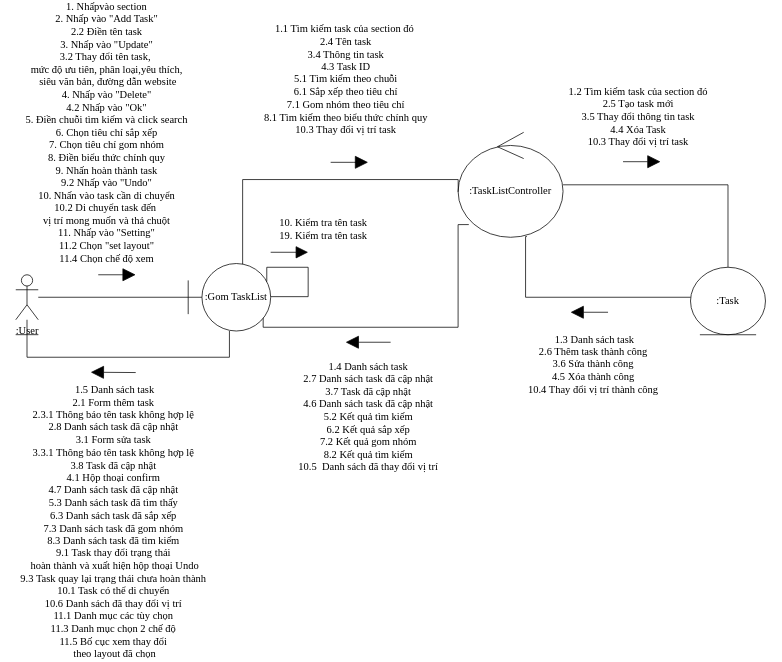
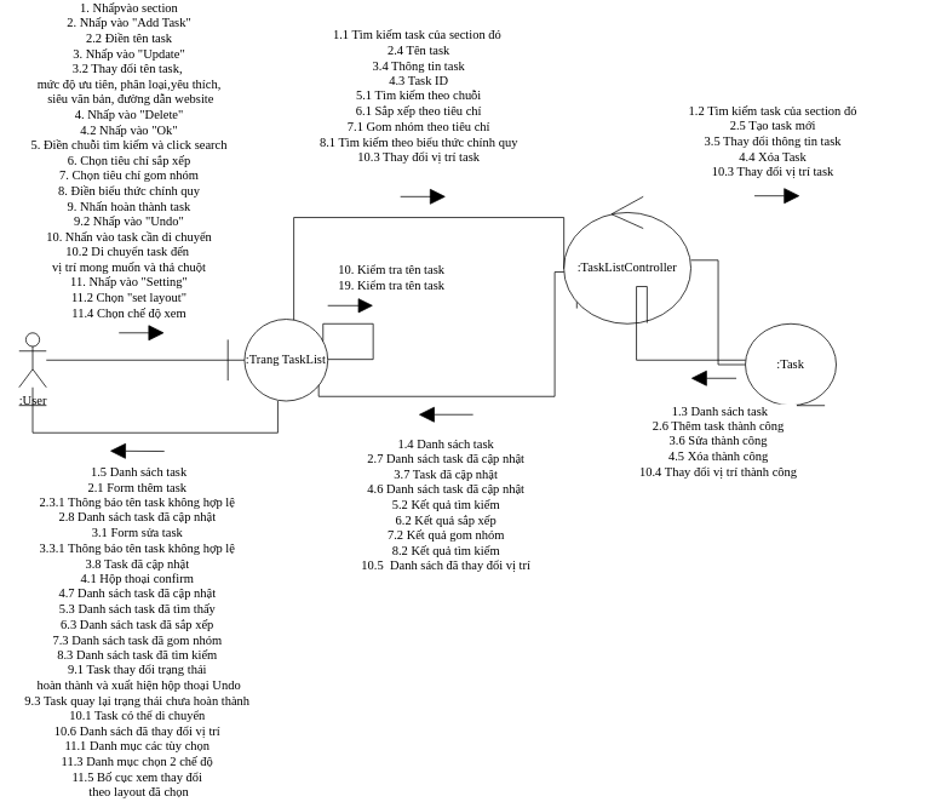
  <mxCell id="0" />
  <mxCell id="1" parent="0" />
  <mxCell id="2" style="endArrow=none;html=1;fontSize=14;fontFamily=Verdana;" parent="1" source="3" target="9" edge="1"><mxGeometry relative="1" as="geometry" /></mxCell>
  <mxCell id="3" value="&lt;u style=&quot;font-size: 14px;&quot;&gt;:User&lt;/u&gt;" style="shape=umlActor;verticalLabelPosition=bottom;verticalAlign=top;html=1;fontSize=14;fontFamily=Verdana;" parent="1" vertex="1"><mxGeometry x="20" y="210" width="30" height="60" as="geometry" /></mxCell>
  <mxCell id="4" style="edgeStyle=orthogonalEdgeStyle;rounded=0;orthogonalLoop=1;jettySize=auto;html=1;endArrow=none;endFill=0;fontSize=14;fontFamily=Verdana;" parent="1" source="6" target="11" edge="1"><mxGeometry relative="1" as="geometry" /></mxCell>
  <mxCell id="5" style="edgeStyle=orthogonalEdgeStyle;rounded=0;orthogonalLoop=1;jettySize=auto;html=1;entryX=0.882;entryY=0.836;entryDx=0;entryDy=0;endArrow=none;endFill=0;fontSize=14;entryPerimeter=0;exitX=0.102;exitY=0.879;exitDx=0;exitDy=0;exitPerimeter=0;fontFamily=Verdana;" parent="1" source="6" target="9" edge="1"><mxGeometry relative="1" as="geometry"><Array as="points"><mxPoint x="610" y="143" /><mxPoint x="610" y="280" /><mxPoint x="350" y="280" /><mxPoint x="350" y="263" /><mxPoint x="347" y="263" /></Array></mxGeometry></mxCell>
- <mxCell id="6" value="&lt;span style=&quot;font-size: 14px;&quot;&gt;:TaskListController&lt;/span&gt;" style="ellipse;shape=umlControl;whiteSpace=wrap;html=1;fontSize=14;fontFamily=Verdana;" parent="1" vertex="1"><mxGeometry x="610" y="20" width="140" height="140" as="geometry" /></mxCell>
+ <mxCell id="6" value="&lt;span style=&quot;font-size: 14px;&quot;&gt;:TaskListController&lt;/span&gt;" style="ellipse;shape=umlControl;whiteSpace=wrap;html=1;fontSize=14;fontFamily=Verdana;" parent="1" vertex="1"><mxGeometry x="620" y="60" width="140" height="140" as="geometry" /></mxCell>
  <mxCell id="7" style="edgeStyle=orthogonalEdgeStyle;rounded=0;orthogonalLoop=1;jettySize=auto;html=1;entryX=0.001;entryY=0.568;entryDx=0;entryDy=0;entryPerimeter=0;endArrow=none;endFill=0;fontSize=14;exitX=0.66;exitY=0.022;exitDx=0;exitDy=0;exitPerimeter=0;fontFamily=Verdana;" parent="1" source="9" target="6" edge="1"><mxGeometry relative="1" as="geometry"><Array as="points"><mxPoint x="323" y="83" /></Array></mxGeometry></mxCell>
  <mxCell id="8" style="edgeStyle=orthogonalEdgeStyle;rounded=0;orthogonalLoop=1;jettySize=auto;html=1;endArrow=none;endFill=0;fontSize=14;fontFamily=Verdana;" parent="1" source="9" target="3" edge="1"><mxGeometry relative="1" as="geometry"><Array as="points"><mxPoint x="305" y="320" /><mxPoint x="35" y="320" /></Array></mxGeometry></mxCell>
- <mxCell id="9" value="&lt;span style=&quot;font-size: 14px;&quot;&gt;:Gom TaskList&lt;/span&gt;" style="shape=umlBoundary;whiteSpace=wrap;html=1;fontSize=14;fontFamily=Verdana;" parent="1" vertex="1"><mxGeometry x="250" y="195" width="110" height="90" as="geometry" /></mxCell>
+ <mxCell id="9" value="&lt;span style=&quot;font-size: 14px;&quot;&gt;:Trang TaskList&lt;/span&gt;" style="shape=umlBoundary;whiteSpace=wrap;html=1;fontSize=14;fontFamily=Verdana;" parent="1" vertex="1"><mxGeometry x="250" y="195" width="110" height="90" as="geometry" /></mxCell>
  <mxCell id="10" style="edgeStyle=orthogonalEdgeStyle;rounded=0;orthogonalLoop=1;jettySize=auto;html=1;endArrow=none;endFill=0;fontSize=14;entryX=0.655;entryY=0.993;entryDx=0;entryDy=0;entryPerimeter=0;fontFamily=Verdana;" parent="1" source="11" target="6" edge="1"><mxGeometry relative="1" as="geometry"><mxPoint x="680" y="110" as="targetPoint" /><Array as="points"><mxPoint x="700" y="240" /><mxPoint x="700" y="159" /></Array></mxGeometry></mxCell>
- <mxCell id="11" value="&lt;span style=&quot;font-size: 14px;&quot;&gt;:Task&lt;/span&gt;" style="ellipse;shape=umlEntity;whiteSpace=wrap;html=1;fontSize=14;fontFamily=Verdana;" parent="1" vertex="1"><mxGeometry x="920" y="200" width="100" height="90" as="geometry" /></mxCell>
+ <mxCell id="11" value="&lt;span style=&quot;font-size: 14px;&quot;&gt;:Task&lt;/span&gt;" style="ellipse;shape=umlEntity;whiteSpace=wrap;html=1;fontSize=14;fontFamily=Verdana;" parent="1" vertex="1"><mxGeometry x="820" y="200" width="100" height="90" as="geometry" /></mxCell>
  <mxCell id="12" value="" style="endArrow=block;html=1;fontSize=14;endFill=1;endSize=15;fontFamily=Verdana;" parent="1" edge="1"><mxGeometry width="50" height="50" relative="1" as="geometry"><mxPoint x="130" y="210" as="sourcePoint" /><mxPoint x="180" y="210" as="targetPoint" /></mxGeometry></mxCell>
  <mxCell id="13" value="&lt;font style=&quot;font-size: 14px&quot;&gt;&lt;font style=&quot;font-size: 14px&quot;&gt;&lt;font style=&quot;font-size: 14px&quot;&gt;&lt;span style=&quot;font-size: 14px&quot;&gt;1. Nhấpvào&amp;nbsp;section&lt;br style=&quot;font-size: 14px&quot;&gt;&lt;/span&gt;&lt;span style=&quot;font-size: 14px&quot;&gt;2. Nhấp vào &quot;Add Task&quot;&lt;br style=&quot;font-size: 14px&quot;&gt;&lt;/span&gt;&lt;span style=&quot;font-size: 14px&quot;&gt;2.2 Điền tên task&lt;br style=&quot;font-size: 14px&quot;&gt;3. Nhấp vào &quot;Update&quot;&lt;br style=&quot;font-size: 14px&quot;&gt;&lt;/span&gt;&lt;font style=&quot;font-size: 14px&quot;&gt;&lt;span style=&quot;font-size: 14px&quot;&gt;3.2 Thay đổi tên task,&amp;nbsp;&lt;/span&gt;&lt;br style=&quot;font-size: 14px&quot;&gt;&lt;span style=&quot;font-size: 14px&quot;&gt;mức độ ưu tiên, phân loại&lt;/span&gt;&lt;span style=&quot;font-size: 14px&quot;&gt;,yêu thích,&lt;br style=&quot;font-size: 14px&quot;&gt;&amp;nbsp;siêu văn bản,&amp;nbsp;&lt;/span&gt;&lt;span style=&quot;font-size: 14px&quot;&gt;đường dẫn website&lt;br style=&quot;font-size: 14px&quot;&gt;&lt;/span&gt;&lt;/font&gt;&lt;span style=&quot;font-size: 14px&quot;&gt;4. Nhấp vào &quot;Delete&quot;&lt;br style=&quot;font-size: 14px&quot;&gt;4.2 Nhấp vào &quot;Ok&quot;&lt;br style=&quot;font-size: 14px&quot;&gt;&lt;/span&gt;&lt;font style=&quot;font-size: 14px&quot;&gt;&lt;span style=&quot;font-size: 14px&quot;&gt;5. Điền chuỗi tìm kiếm&amp;nbsp;&lt;/span&gt;&lt;span style=&quot;font-size: 14px&quot;&gt;và click search&lt;br style=&quot;font-size: 14px&quot;&gt;&lt;/span&gt;&lt;/font&gt;&lt;span style=&quot;font-size: 14px&quot;&gt;6. Chọn tiêu chí sắp xếp&lt;/span&gt;&lt;br style=&quot;font-size: 14px&quot;&gt;&lt;span style=&quot;font-size: 14px&quot;&gt;7. Chọn tiêu chí gom nhóm&lt;/span&gt;&lt;br style=&quot;font-size: 14px&quot;&gt;&lt;span style=&quot;font-size: 14px&quot;&gt;8. Điền biểu thức chính quy&lt;br style=&quot;font-size: 14px&quot;&gt;&lt;/span&gt;&lt;span style=&quot;font-size: 14px&quot;&gt;9. Nhấn hoàn thành task&lt;br style=&quot;font-size: 14px&quot;&gt;&lt;/span&gt;&lt;/font&gt;&lt;span style=&quot;font-size: 14px&quot;&gt;9.2 Nhấp vào &quot;Undo&quot;&lt;br style=&quot;font-size: 14px&quot;&gt;&lt;/span&gt;&lt;span style=&quot;font-size: 14px&quot;&gt;10. Nhấn vào task cần di chuyển&lt;br style=&quot;font-size: 14px&quot;&gt;&lt;/span&gt;&lt;span style=&quot;font-size: 14px&quot;&gt;10.2 Di chuyển task đến&amp;nbsp;&lt;/span&gt;&lt;br style=&quot;font-size: 14px&quot;&gt;&lt;span style=&quot;font-size: 14px&quot;&gt;vị trí mong muốn và thả chuột&lt;br style=&quot;font-size: 14px&quot;&gt;&lt;/span&gt;&lt;/font&gt;&lt;span style=&quot;font-size: 14px&quot;&gt;11. Nhấp vào &quot;Setting&quot;&lt;br style=&quot;font-size: 14px&quot;&gt;&lt;/span&gt;&lt;span style=&quot;font-size: 14px&quot;&gt;11.2 Chọn &quot;set layout&quot;&lt;br style=&quot;font-size: 14px&quot;&gt;&lt;/span&gt;&lt;span style=&quot;font-size: 14px&quot;&gt;11.4 Chọn chế độ xem&lt;/span&gt;&lt;/font&gt;&lt;span style=&quot;font-size: 14px&quot;&gt;&lt;br style=&quot;font-size: 14px&quot;&gt;&lt;/span&gt;" style="edgeLabel;html=1;align=center;verticalAlign=middle;resizable=0;points=[];fontSize=14;fontFamily=Verdana;" parent="12" vertex="1" connectable="0"><mxGeometry x="-0.42" y="-1" relative="1" as="geometry"><mxPoint x="-5" y="-191" as="offset" /></mxGeometry></mxCell>
  <mxCell id="14" value="&lt;font style=&quot;font-size: 14px&quot;&gt;&lt;span style=&quot;font-size: 14px&quot;&gt;1.2 Tìm kiếm task của&amp;nbsp;&lt;/span&gt;&lt;span style=&quot;font-size: 14px&quot;&gt;section đó&lt;br style=&quot;font-size: 14px&quot;&gt;2.5 Tạo task mới&lt;br style=&quot;font-size: 14px&quot;&gt;3.5 Thay đổi thông tin task&lt;br style=&quot;font-size: 14px&quot;&gt;4.4 Xóa Task&lt;br style=&quot;font-size: 14px&quot;&gt;&lt;/span&gt;&lt;span style=&quot;font-size: 14px&quot;&gt;10.3 Thay đổi vị trí task&lt;/span&gt;&lt;/font&gt;&lt;span style=&quot;font-size: 14px&quot;&gt;&lt;br style=&quot;font-size: 14px&quot;&gt;&lt;/span&gt;" style="endArrow=block;html=1;fontSize=14;endFill=1;endSize=15;fontFamily=Verdana;" parent="1" edge="1"><mxGeometry x="-0.2" y="59" width="50" height="50" relative="1" as="geometry"><mxPoint x="830" y="59.17" as="sourcePoint" /><mxPoint x="880" y="59.17" as="targetPoint" /><mxPoint as="offset" /></mxGeometry></mxCell>
  <mxCell id="15" value="&lt;div style=&quot;font-size: 14px&quot;&gt;&lt;span style=&quot;font-size: 14px&quot;&gt;&lt;font style=&quot;font-size: 14px&quot;&gt;1.1 Tìm kiếm task của&amp;nbsp;&lt;/font&gt;&lt;/span&gt;&lt;span style=&quot;font-size: 14px&quot;&gt;section đó&amp;nbsp;&lt;/span&gt;&lt;/div&gt;&lt;span style=&quot;font-size: 14px&quot;&gt;&lt;div style=&quot;font-size: 14px&quot;&gt;&lt;font style=&quot;font-size: 14px&quot;&gt;2.4 Tên task&lt;/font&gt;&lt;/div&gt;&lt;div style=&quot;font-size: 14px&quot;&gt;&lt;font style=&quot;font-size: 14px&quot;&gt;3.4 Thông tin task&lt;/font&gt;&lt;/div&gt;&lt;div style=&quot;font-size: 14px&quot;&gt;&lt;font style=&quot;font-size: 14px&quot;&gt;4.3 Task ID&lt;/font&gt;&lt;/div&gt;&lt;div style=&quot;font-size: 14px&quot;&gt;&lt;font style=&quot;font-size: 14px&quot;&gt;&lt;span style=&quot;font-size: 14px&quot;&gt;&lt;font style=&quot;font-size: 14px&quot;&gt;5.1 Tìm kiếm theo chuỗi&lt;/font&gt;&lt;/span&gt;&lt;br style=&quot;font-size: 14px&quot;&gt;&lt;/font&gt;&lt;/div&gt;&lt;div style=&quot;font-size: 14px&quot;&gt;&lt;font style=&quot;font-size: 14px&quot;&gt;&lt;span style=&quot;font-size: 14px&quot;&gt;6.1 Sắp xếp theo tiêu chí&lt;/span&gt;&lt;br style=&quot;font-size: 14px&quot;&gt;&lt;span style=&quot;font-size: 14px&quot;&gt;7.1 Gom nhóm theo tiêu chí&lt;/span&gt;&lt;br style=&quot;font-size: 14px&quot;&gt;&lt;span style=&quot;font-size: 14px&quot;&gt;8.1 Tìm kiếm theo biểu thức chính quy&lt;/span&gt;&lt;/font&gt;&lt;/div&gt;&lt;div style=&quot;font-size: 14px&quot;&gt;10.3 Thay đổi vị trí task&lt;/div&gt;&lt;/span&gt;" style="endArrow=block;html=1;fontSize=14;align=center;endFill=1;endSize=15;fontFamily=Verdana;" parent="1" edge="1"><mxGeometry x="-0.2" y="110" width="50" height="50" relative="1" as="geometry"><mxPoint x="440" y="60" as="sourcePoint" /><mxPoint x="490" y="60" as="targetPoint" /><Array as="points"><mxPoint x="480" y="60" /></Array><mxPoint as="offset" /></mxGeometry></mxCell>
  <mxCell id="16" value="&lt;span style=&quot;font-size: 14px&quot;&gt;&amp;nbsp;1.3 Danh sách task&lt;br style=&quot;font-size: 14px&quot;&gt;&lt;/span&gt;&lt;span style=&quot;font-size: 14px&quot;&gt;2.6 Thêm task thành công&lt;br&gt;&lt;/span&gt;&lt;span style=&quot;font-size: 14px&quot;&gt;3.6 Sửa thành công&lt;br&gt;4.5 Xóa thành công&lt;br&gt;10.4 Thay đổi vị trí thành công&lt;br style=&quot;font-size: 14px&quot;&gt;&lt;/span&gt;" style="endArrow=block;html=1;fontSize=14;endFill=1;endSize=15;fontFamily=Verdana;" parent="1" edge="1"><mxGeometry x="-0.2" y="70" width="50" height="50" relative="1" as="geometry"><mxPoint x="810" y="260" as="sourcePoint" /><mxPoint x="760" y="260" as="targetPoint" /><mxPoint as="offset" /></mxGeometry></mxCell>
  <mxCell id="17" value="&lt;font style=&quot;font-size: 14px&quot;&gt;&lt;span style=&quot;font-size: 14px&quot;&gt;&lt;font style=&quot;font-size: 14px&quot;&gt;1.4 Danh sách task&lt;br&gt;2.7 Danh sách task đã cập nhật&lt;br style=&quot;font-size: 14px&quot;&gt;&lt;/font&gt;&lt;/span&gt;&lt;span style=&quot;font-size: 14px&quot;&gt;3.7 Task đã cập nhật&lt;br&gt;4.6 Danh sách task đã cập nhật&lt;br&gt;5.2 Kết quả tìm kiếm&lt;br style=&quot;font-size: 14px&quot;&gt;&lt;/span&gt;&lt;/font&gt;&lt;span style=&quot;font-size: 14px&quot;&gt;6.2 Kết quả sắp xếp&lt;/span&gt;&lt;br style=&quot;font-size: 14px&quot;&gt;&lt;span style=&quot;font-size: 14px&quot;&gt;7.2 Kết quả gom nhóm&lt;/span&gt;&lt;br style=&quot;font-size: 14px&quot;&gt;&lt;span style=&quot;font-size: 14px&quot;&gt;8.2 Kết quả tìm kiếm&lt;br&gt;&lt;/span&gt;&lt;span style=&quot;font-size: 14px&quot;&gt;&lt;font style=&quot;font-size: 14px&quot;&gt;10.5&amp;nbsp;&lt;/font&gt;&lt;/span&gt;&amp;nbsp;Danh sách đã thay đổi vị trí&lt;span style=&quot;font-size: 14px&quot;&gt;&lt;font style=&quot;font-size: 14px&quot;&gt;&lt;br style=&quot;font-size: 14px&quot;&gt;&lt;/font&gt;&lt;/span&gt;" style="endArrow=block;html=1;fontSize=14;endFill=1;jumpSize=7;sourcePerimeterSpacing=2;endSize=15;fontFamily=Verdana;" parent="1" edge="1"><mxGeometry y="100" width="50" height="50" relative="1" as="geometry"><mxPoint x="520" y="300" as="sourcePoint" /><mxPoint x="460" y="300" as="targetPoint" /><Array as="points" /><mxPoint as="offset" /></mxGeometry></mxCell>
  <mxCell id="18" value="" style="endArrow=block;html=1;fontSize=14;endFill=1;endSize=15;fontFamily=Verdana;" parent="1" edge="1"><mxGeometry width="50" height="50" relative="1" as="geometry"><mxPoint x="180" y="340.42" as="sourcePoint" /><mxPoint x="120" y="340" as="targetPoint" /><Array as="points" /></mxGeometry></mxCell>
  <mxCell id="19" value="&lt;font style=&quot;font-size: 14px&quot;&gt;&lt;font style=&quot;font-size: 14px&quot;&gt;&lt;font style=&quot;font-size: 14px&quot;&gt;&lt;span style=&quot;font-size: 14px&quot;&gt;&amp;nbsp;1.5 Danh sách task&lt;br style=&quot;font-size: 14px&quot;&gt;2.1 Form thêm task&lt;br&gt;2.3.1 Thông báo tên task không hợp lệ&lt;br style=&quot;font-size: 14px&quot;&gt;2.8 Danh sách task đã cập nhật&lt;br style=&quot;font-size: 14px&quot;&gt;3.1 Form sửa task&lt;br&gt;3.3.1 T&lt;/span&gt;hông báo tên task không hợp lệ&lt;span style=&quot;font-size: 14px&quot;&gt;&lt;br style=&quot;font-size: 14px&quot;&gt;3.8 Task đã cập nhật&lt;br style=&quot;font-size: 14px&quot;&gt;4.1 Hộp thoại confirm&lt;br style=&quot;font-size: 14px&quot;&gt;4.7 Danh sách task đã cập nhật&lt;br style=&quot;font-size: 14px&quot;&gt;5.3&amp;nbsp;&lt;/span&gt;&lt;span style=&quot;font-size: 14px&quot;&gt;&lt;font style=&quot;font-size: 14px&quot;&gt;Danh sách task đã tìm thấy&lt;br style=&quot;font-size: 14px&quot;&gt;&lt;/font&gt;&lt;/span&gt;&lt;span style=&quot;font-size: 14px&quot;&gt;6.3 Danh sách task đã sắp xếp&lt;/span&gt;&lt;br style=&quot;font-size: 14px&quot;&gt;&lt;span style=&quot;font-size: 14px&quot;&gt;7.3 Danh sách task&amp;nbsp;&lt;/span&gt;&lt;span style=&quot;font-size: 14px&quot;&gt;đã gom nhóm&lt;/span&gt;&lt;br style=&quot;font-size: 14px&quot;&gt;&lt;span style=&quot;font-size: 14px&quot;&gt;8.3 Danh sách task&amp;nbsp;&lt;/span&gt;&lt;span style=&quot;font-size: 14px&quot;&gt;đã tìm kiếm&lt;br style=&quot;font-size: 14px&quot;&gt;&lt;/span&gt;&lt;span style=&quot;font-size: 14px&quot;&gt;9.1 Task thay đổi trạng thái&lt;/span&gt;&lt;br style=&quot;font-size: 14px&quot;&gt;&lt;span style=&quot;font-size: 14px&quot;&gt;&amp;nbsp;hoàn thành và x&lt;/span&gt;&lt;span style=&quot;font-size: 14px&quot;&gt;uất hiện hộp thoại Undo&lt;br style=&quot;font-size: 14px&quot;&gt;&lt;/span&gt;&lt;/font&gt;&lt;span style=&quot;font-size: 14px&quot;&gt;9.3 Task quay lại trạng thái&amp;nbsp;&lt;/span&gt;&lt;span style=&quot;font-size: 14px&quot;&gt;chưa hoàn thành&lt;br style=&quot;font-size: 14px&quot;&gt;&lt;/span&gt;&lt;span style=&quot;font-size: 14px&quot;&gt;10.1 Task có thể di chuyển&lt;br style=&quot;font-size: 14px&quot;&gt;&lt;/span&gt;&lt;/font&gt;&lt;span style=&quot;font-size: 14px&quot;&gt;10.6 Danh sách đã thay đổi vị trí&lt;br style=&quot;font-size: 14px&quot;&gt;&lt;/span&gt;&lt;span style=&quot;font-size: 14px&quot;&gt;11.1 Danh mục các tùy chọn&lt;br style=&quot;font-size: 14px&quot;&gt;&lt;/span&gt;&lt;span style=&quot;font-size: 14px&quot;&gt;11.3 Danh mục chọn 2 chế độ&lt;br style=&quot;font-size: 14px&quot;&gt;&lt;/span&gt;&lt;span style=&quot;font-size: 14px&quot;&gt;11.5 Bố cục xem thay đổi&lt;/span&gt;&lt;br style=&quot;font-size: 14px&quot;&gt;&lt;span style=&quot;font-size: 14px&quot;&gt;&amp;nbsp;theo layout đã chọn&lt;/span&gt;&lt;/font&gt;&lt;span style=&quot;font-size: 14px&quot;&gt;&lt;br style=&quot;font-size: 14px&quot;&gt;&lt;/span&gt;" style="edgeLabel;html=1;align=center;verticalAlign=middle;resizable=0;points=[];fontSize=14;fontFamily=Verdana;" parent="18" vertex="1" connectable="0"><mxGeometry x="-0.409" relative="1" as="geometry"><mxPoint x="-12.35" y="199.7" as="offset" /></mxGeometry></mxCell>
  <mxCell id="20" style="edgeStyle=orthogonalEdgeStyle;rounded=0;orthogonalLoop=1;jettySize=auto;html=1;endArrow=none;endFill=0;fontSize=14;exitX=0.953;exitY=0.269;exitDx=0;exitDy=0;exitPerimeter=0;entryX=1.003;entryY=0.491;entryDx=0;entryDy=0;entryPerimeter=0;fontFamily=Verdana;" parent="1" source="9" target="9" edge="1"><mxGeometry relative="1" as="geometry"><Array as="points"><mxPoint x="355" y="200" /><mxPoint x="410" y="200" /><mxPoint x="410" y="239" /></Array></mxGeometry></mxCell>
  <mxCell id="21" value="&lt;font style=&quot;font-size: 14px&quot;&gt;10. Kiểm tra tên task&lt;br style=&quot;font-size: 14px&quot;&gt;19. Kiểm tra tên task&lt;br style=&quot;font-size: 14px&quot;&gt;&lt;/font&gt;" style="endArrow=block;html=1;fontSize=14;align=center;endFill=1;endSize=14;fontFamily=Verdana;" parent="1" edge="1"><mxGeometry x="1" y="36" width="50" height="50" relative="1" as="geometry"><mxPoint x="360" y="180" as="sourcePoint" /><mxPoint x="410" y="180" as="targetPoint" /><Array as="points" /><mxPoint x="20" y="6" as="offset" /></mxGeometry></mxCell>
